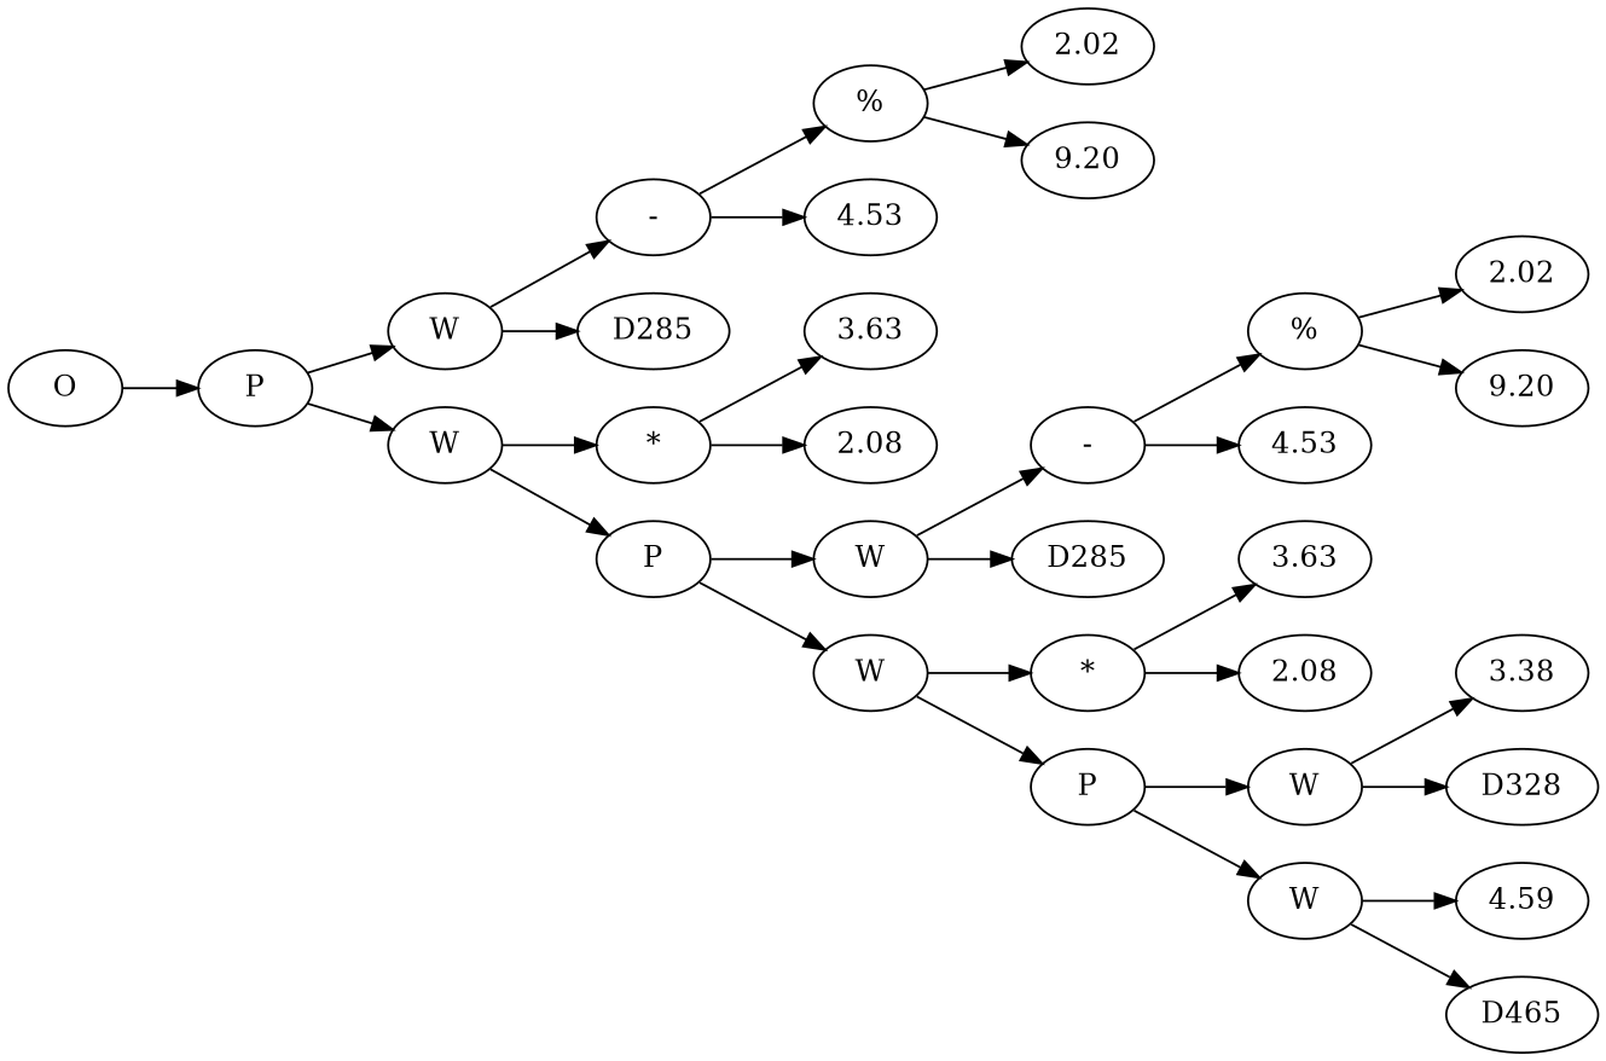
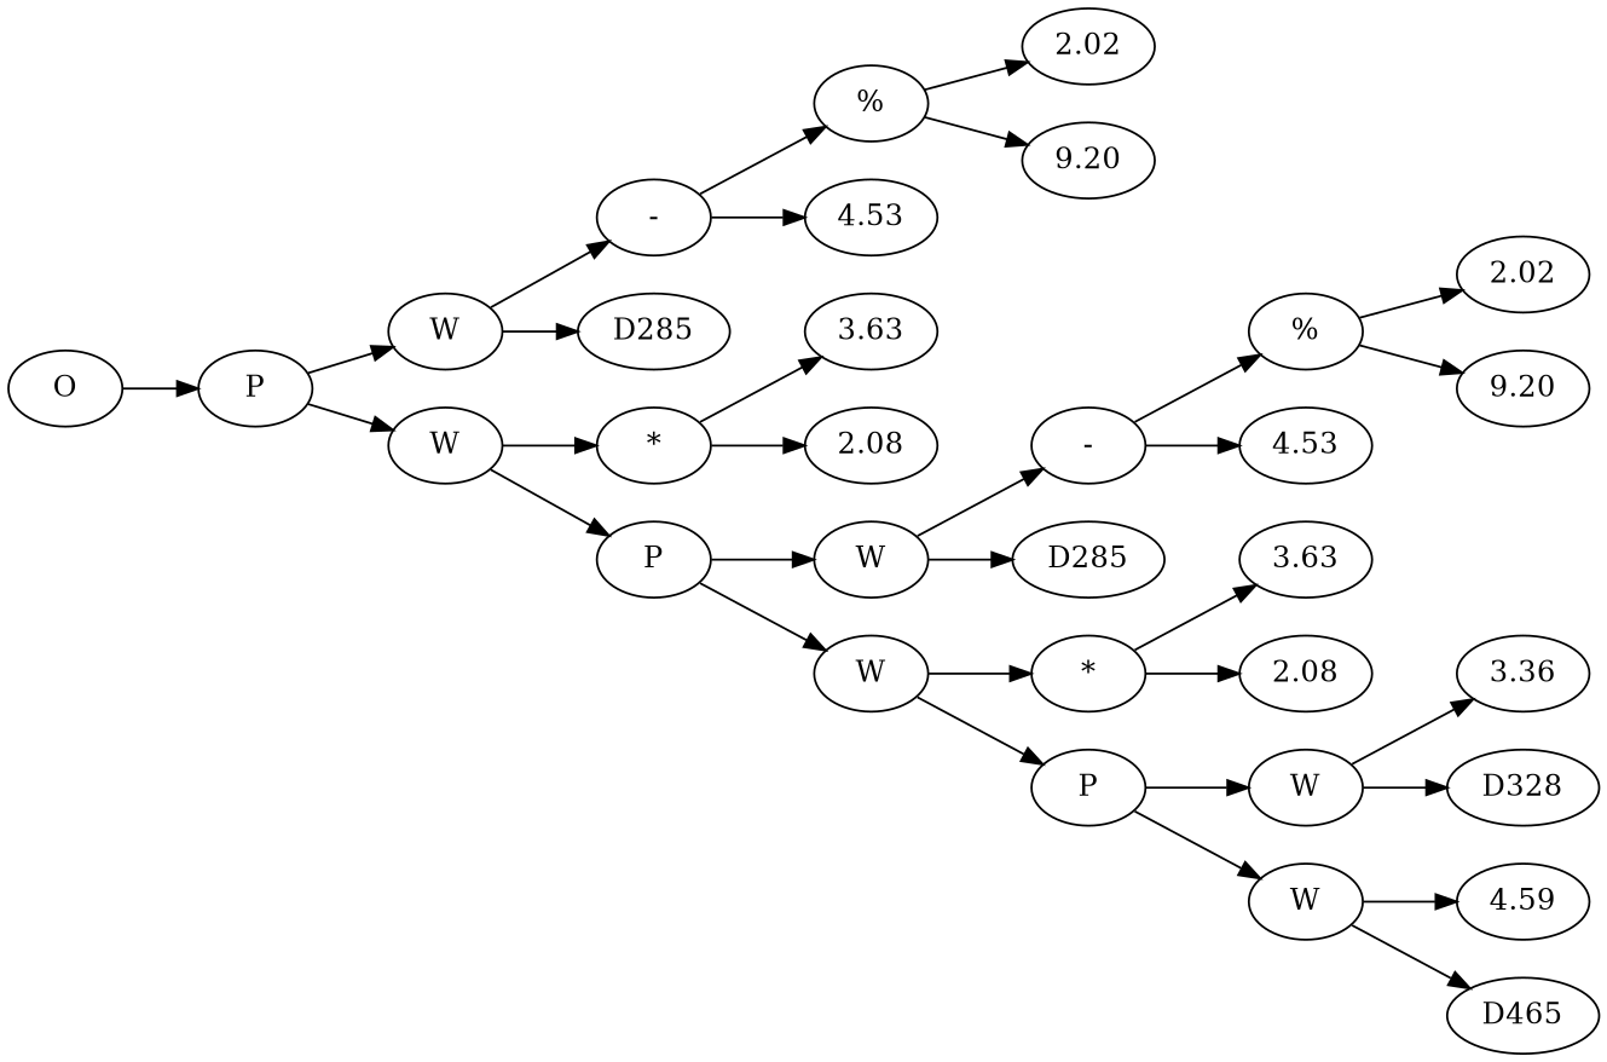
  digraph {
    rankdir=LR
    n1 [label=O]
    n2 [label=P]
    n3 [label=W]
    n4 [label=W]
    n5 [label="-"]
    n6 [label=D285]
    n7 [label="*"]
    n8 [label=P]
    n9 [label="%"]
    n10 [label=4.53]
    n11 [label=2.02]
    n12 [label=9.20]
    n13 [label=3.63]
    n14 [label=2.08]
    n15 [label=W]
    n16 [label=W]
    n17 [label="-"]
    n18 [label=D285]
    n19 [label="*"]
    n20 [label=P]
    n21 [label="%"]
    n22 [label=4.53]
    n23 [label=2.02]
    n24 [label=9.20]
    n25 [label=3.63]
    n26 [label=2.08]
    n27 [label=W]
    n28 [label=W]
-   n29 [label=3.38]
+   n29 [label=3.36]
    n30 [label=D328]
    n31 [label=4.59]
    n32 [label=D465]
    n1 -> n2
    n2 -> n3
    n2 -> n4
    n3 -> n5
    n3 -> n6
    n4 -> n7
    n4 -> n8
    n5 -> n9
    n5 -> n10
    n7 -> n13
    n7 -> n14
    n8 -> n15
    n8 -> n16
    n9 -> n11
    n9 -> n12
    n15 -> n17
    n15 -> n18
    n16 -> n19
    n16 -> n20
    n17 -> n21
    n17 -> n22
    n19 -> n25
    n19 -> n26
    n20 -> n27
    n20 -> n28
    n21 -> n23
    n21 -> n24
    n27 -> n29
    n27 -> n30
    n28 -> n31
    n28 -> n32
  }
